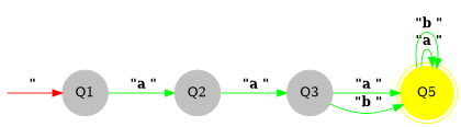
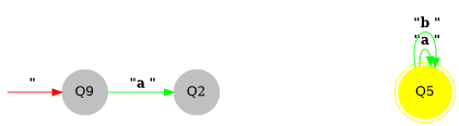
  digraph {
    rankdir=LR
    node [shape=circle style=filled color=gray]
    edge [color=green]
    EMPTY [shape=point style=invis color=""]
-   Q1
+   Q1 [label=Q9]
    Q2
-   Q3
    n5 [color=yellow label=Q5 shape=doublecircle]
    EMPTY -> Q1 [color=red label=< <B>"  </B>>]
    Q1 -> Q2 [label=< <B>"a "</B>>]
-   Q2 -> Q3 [label=< <B>"a "</B>>]
-   Q3 -> n5 [label=< <B>"a "</B>>]
-   Q3 -> n5 [label=< <B>"b "</B>>]
    n5 -> n5 [label=< <B>"a "</B>>]
    n5 -> n5 [label=< <B>"b "</B>>]
  }
